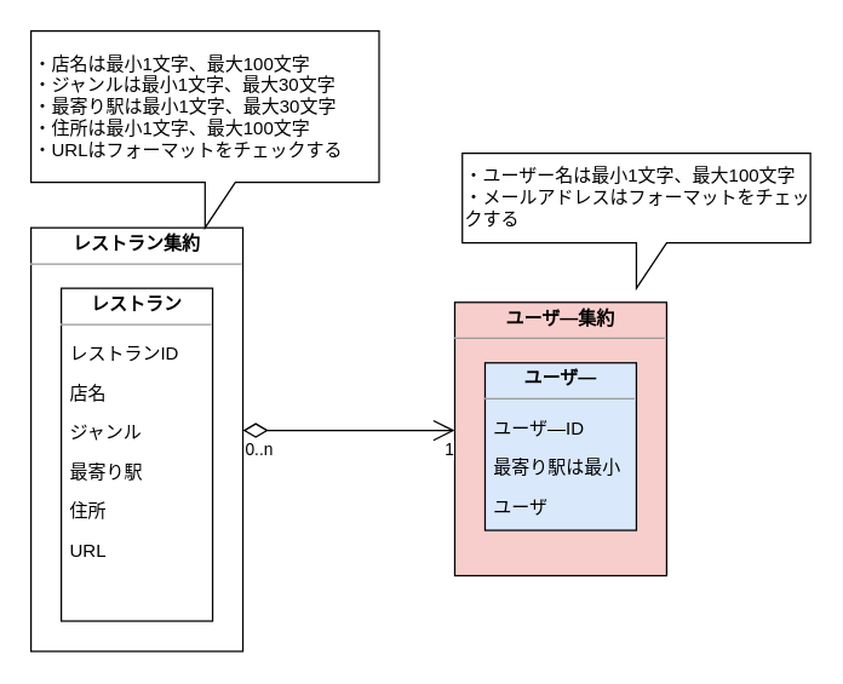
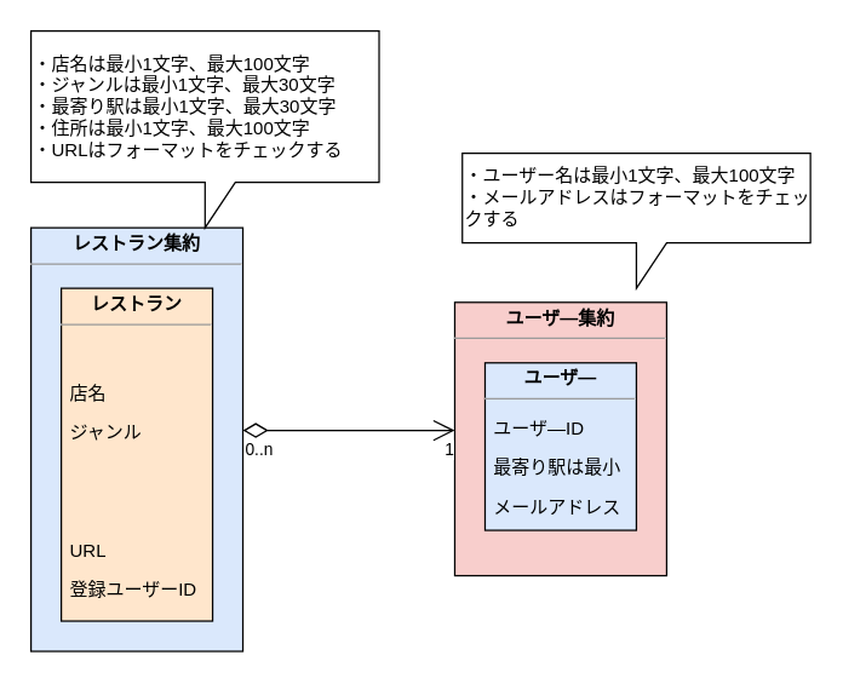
  <mxCell id="0" />
  <mxCell id="1" parent="0" />
- <mxCell id="2" value="&lt;p style=&quot;margin:0px;margin-top:4px;text-align:center;&quot;&gt;&lt;b&gt;レストラン集約&lt;/b&gt;&lt;/p&gt;&lt;hr size=&quot;1&quot;&gt;&lt;div style=&quot;height:2px;&quot;&gt;&lt;/div&gt;" style="verticalAlign=top;align=left;overflow=fill;fontSize=12;fontFamily=Helvetica;html=1;whiteSpace=wrap;" parent="1" vertex="1"><mxGeometry x="20" y="150" width="140" height="280" as="geometry" /></mxCell>
- <mxCell id="3" value="&lt;p style=&quot;margin:0px;margin-top:4px;text-align:center;&quot;&gt;&lt;b&gt;レストラン&lt;/b&gt;&lt;/p&gt;&lt;hr size=&quot;1&quot;&gt;&lt;div style=&quot;height:2px;&quot;&gt;&lt;/div&gt;" style="verticalAlign=top;align=left;overflow=fill;fontSize=12;fontFamily=Helvetica;html=1;whiteSpace=wrap;" parent="1" vertex="1"><mxGeometry x="40" y="190" width="100" height="220" as="geometry" /></mxCell>
- <mxCell id="4" value="レストランID" style="text;strokeColor=none;fillColor=none;align=left;verticalAlign=top;spacingLeft=4;spacingRight=4;overflow=hidden;rotatable=0;points=[[0,0.5],[1,0.5]];portConstraint=eastwest;whiteSpace=wrap;html=1;" parent="1" vertex="1"><mxGeometry x="40" y="220" width="100" height="26" as="geometry" /></mxCell>
+ <mxCell id="2" value="&lt;p style=&quot;margin:0px;margin-top:4px;text-align:center;&quot;&gt;&lt;b&gt;レストラン集約&lt;/b&gt;&lt;/p&gt;&lt;hr size=&quot;1&quot;&gt;&lt;div style=&quot;height:2px;&quot;&gt;&lt;/div&gt;" style="verticalAlign=top;align=left;overflow=fill;fontSize=12;fontFamily=Helvetica;html=1;whiteSpace=wrap;fillColor=#dae8fc;" parent="1" vertex="1"><mxGeometry x="20" y="150" width="140" height="280" as="geometry" /></mxCell>
+ <mxCell id="3" value="&lt;p style=&quot;margin:0px;margin-top:4px;text-align:center;&quot;&gt;&lt;b&gt;レストラン&lt;/b&gt;&lt;/p&gt;&lt;hr size=&quot;1&quot;&gt;&lt;div style=&quot;height:2px;&quot;&gt;&lt;/div&gt;" style="verticalAlign=top;align=left;overflow=fill;fontSize=12;fontFamily=Helvetica;html=1;whiteSpace=wrap;fillColor=#ffe6cc;" parent="1" vertex="1"><mxGeometry x="40" y="190" width="100" height="220" as="geometry" /></mxCell>
  <mxCell id="5" value="店名" style="text;strokeColor=none;fillColor=none;align=left;verticalAlign=top;spacingLeft=4;spacingRight=4;overflow=hidden;rotatable=0;points=[[0,0.5],[1,0.5]];portConstraint=eastwest;whiteSpace=wrap;html=1;" parent="1" vertex="1"><mxGeometry x="40" y="246" width="100" height="24" as="geometry" /></mxCell>
- <mxCell id="6" value="最寄り駅" style="text;strokeColor=none;fillColor=none;align=left;verticalAlign=top;spacingLeft=4;spacingRight=4;overflow=hidden;rotatable=0;points=[[0,0.5],[1,0.5]];portConstraint=eastwest;whiteSpace=wrap;html=1;" parent="1" vertex="1"><mxGeometry x="40" y="298" width="100" height="26" as="geometry" /></mxCell>
- <mxCell id="7" value="住所" style="text;strokeColor=none;fillColor=none;align=left;verticalAlign=top;spacingLeft=4;spacingRight=4;overflow=hidden;rotatable=0;points=[[0,0.5],[1,0.5]];portConstraint=eastwest;whiteSpace=wrap;html=1;" parent="1" vertex="1"><mxGeometry x="40" y="324" width="100" height="26" as="geometry" /></mxCell>
  <mxCell id="8" value="ジャンル" style="text;strokeColor=none;fillColor=none;align=left;verticalAlign=top;spacingLeft=4;spacingRight=4;overflow=hidden;rotatable=0;points=[[0,0.5],[1,0.5]];portConstraint=eastwest;whiteSpace=wrap;html=1;" parent="1" vertex="1"><mxGeometry x="40" y="272" width="100" height="26" as="geometry" /></mxCell>
  <mxCell id="9" value="URL" style="text;strokeColor=none;fillColor=none;align=left;verticalAlign=top;spacingLeft=4;spacingRight=4;overflow=hidden;rotatable=0;points=[[0,0.5],[1,0.5]];portConstraint=eastwest;whiteSpace=wrap;html=1;" parent="1" vertex="1"><mxGeometry x="40" y="350" width="100" height="26" as="geometry" /></mxCell>
  <mxCell id="10" value="&lt;p style=&quot;margin:0px;margin-top:4px;text-align:center;&quot;&gt;&lt;b&gt;ユーザ―集約&lt;/b&gt;&lt;/p&gt;&lt;hr size=&quot;1&quot;&gt;&lt;div style=&quot;height:2px;&quot;&gt;&lt;/div&gt;" style="verticalAlign=top;align=left;overflow=fill;fontSize=12;fontFamily=Helvetica;html=1;whiteSpace=wrap;fillColor=#f8cecc;" parent="1" vertex="1"><mxGeometry x="300" y="199.31" width="140" height="180.69" as="geometry" /></mxCell>
  <mxCell id="11" value="&lt;p style=&quot;margin:0px;margin-top:4px;text-align:center;&quot;&gt;&lt;b&gt;ユーザ―&lt;/b&gt;&lt;/p&gt;&lt;hr size=&quot;1&quot;&gt;&lt;div style=&quot;height:2px;&quot;&gt;&lt;/div&gt;" style="verticalAlign=top;align=left;overflow=fill;fontSize=12;fontFamily=Helvetica;html=1;whiteSpace=wrap;fillColor=#dae8fc;" parent="1" vertex="1"><mxGeometry x="320" y="239.31" width="100" height="110.69" as="geometry" /></mxCell>
  <mxCell id="12" value="ユーザ―ID" style="text;strokeColor=none;fillColor=none;align=left;verticalAlign=top;spacingLeft=4;spacingRight=4;overflow=hidden;rotatable=0;points=[[0,0.5],[1,0.5]];portConstraint=eastwest;whiteSpace=wrap;html=1;" parent="1" vertex="1"><mxGeometry x="320" y="269.31" width="100" height="26" as="geometry" /></mxCell>
  <mxCell id="13" value="最寄り駅は最小" style="text;strokeColor=none;fillColor=none;align=left;verticalAlign=top;spacingLeft=4;spacingRight=4;overflow=hidden;rotatable=0;points=[[0,0.5],[1,0.5]];portConstraint=eastwest;whiteSpace=wrap;html=1;" parent="1" vertex="1"><mxGeometry x="320" y="295.31" width="100" height="26" as="geometry" /></mxCell>
  <mxCell id="14" style="edgeStyle=orthogonalEdgeStyle;rounded=0;orthogonalLoop=1;jettySize=auto;html=1;exitX=0.5;exitY=1;exitDx=0;exitDy=0;" parent="1" source="10" target="10" edge="1"><mxGeometry relative="1" as="geometry" /></mxCell>
  <mxCell id="15" style="edgeStyle=orthogonalEdgeStyle;rounded=0;orthogonalLoop=1;jettySize=auto;html=1;exitX=0.5;exitY=1;exitDx=0;exitDy=0;" parent="1" source="10" target="10" edge="1"><mxGeometry relative="1" as="geometry" /></mxCell>
  <mxCell id="16" value="" style="endArrow=open;html=1;endSize=12;startArrow=diamondThin;startSize=14;startFill=0;edgeStyle=orthogonalEdgeStyle;rounded=0;" parent="1" edge="1"><mxGeometry relative="1" as="geometry"><mxPoint x="160" y="284" as="sourcePoint" /><mxPoint x="300" y="284.02" as="targetPoint" /></mxGeometry></mxCell>
  <mxCell id="17" value="0..n" style="edgeLabel;resizable=0;html=1;align=left;verticalAlign=top;" parent="16" connectable="0" vertex="1"><mxGeometry x="-1" relative="1" as="geometry" /></mxCell>
  <mxCell id="18" value="1" style="edgeLabel;resizable=0;html=1;align=right;verticalAlign=top;" parent="16" connectable="0" vertex="1"><mxGeometry x="1" relative="1" as="geometry" /></mxCell>
- <mxCell id="20" value="ユーザ" style="text;strokeColor=none;fillColor=none;align=left;verticalAlign=top;spacingLeft=4;spacingRight=4;overflow=hidden;rotatable=0;points=[[0,0.5],[1,0.5]];portConstraint=eastwest;whiteSpace=wrap;html=1;" vertex="1" parent="1"><mxGeometry x="320" y="321.31" width="100" height="26" as="geometry" /></mxCell>
+ <mxCell id="19" value="登録ユーザーID" style="text;strokeColor=none;fillColor=none;align=left;verticalAlign=top;spacingLeft=4;spacingRight=4;overflow=hidden;rotatable=0;points=[[0,0.5],[1,0.5]];portConstraint=eastwest;whiteSpace=wrap;html=1;" vertex="1" parent="1"><mxGeometry x="40" y="376" width="100" height="26" as="geometry" /></mxCell>
+ <mxCell id="20" value="メールアドレス" style="text;strokeColor=none;fillColor=none;align=left;verticalAlign=top;spacingLeft=4;spacingRight=4;overflow=hidden;rotatable=0;points=[[0,0.5],[1,0.5]];portConstraint=eastwest;whiteSpace=wrap;html=1;" vertex="1" parent="1"><mxGeometry x="320" y="321.31" width="100" height="26" as="geometry" /></mxCell>
  <mxCell id="21" value="&lt;span style=&quot;background-color: initial;&quot;&gt;・店名は最小1文字、最大100文字&lt;/span&gt;&lt;br&gt;&lt;div style=&quot;&quot;&gt;&lt;span style=&quot;background-color: initial;&quot;&gt;・ジャンルは最小1文字、最大30文字&lt;/span&gt;&lt;/div&gt;&lt;div style=&quot;&quot;&gt;&lt;span style=&quot;background-color: initial;&quot;&gt;・最寄り駅は最小1文字、最大30文字&lt;/span&gt;&lt;/div&gt;&lt;div style=&quot;&quot;&gt;・住所は最小1文字、最大100文字&lt;/div&gt;&lt;div style=&quot;&quot;&gt;・URLはフォーマットをチェックする&lt;/div&gt;" style="shape=callout;whiteSpace=wrap;html=1;perimeter=calloutPerimeter;align=left;" vertex="1" parent="1"><mxGeometry x="20" y="20" width="230" height="130" as="geometry" /></mxCell>
  <mxCell id="22" value="・ユーザー名は最小1文字、最大100文字&lt;br&gt;・メールアドレスはフォーマットをチェックする" style="shape=callout;whiteSpace=wrap;html=1;perimeter=calloutPerimeter;align=left;" vertex="1" parent="1"><mxGeometry x="305" y="100.69" width="230" height="89.31" as="geometry" /></mxCell>
